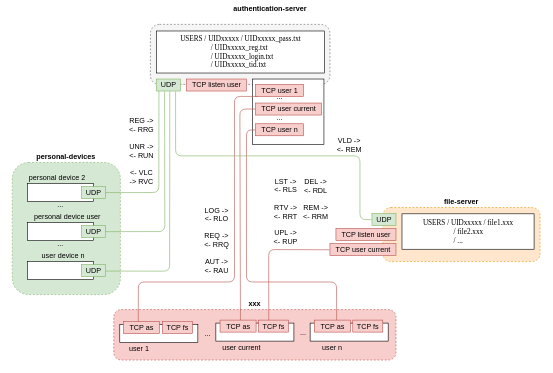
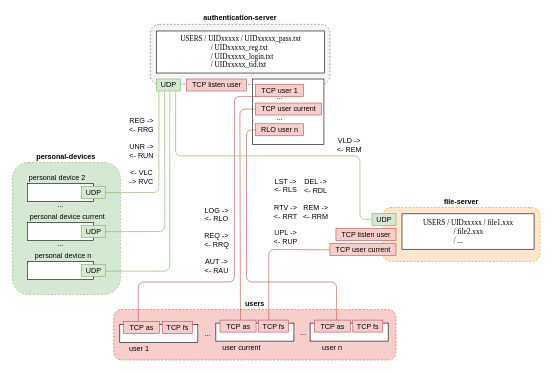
  <mxCell id="0" />
  <mxCell id="1" parent="0" />
  <mxCell id="2" value="" style="rounded=1;whiteSpace=wrap;html=1;fillColor=#f8cecc;dashed=1;strokeColor=#b85450;" vertex="1" parent="1"><mxGeometry x="189" y="515" width="470" height="84" as="geometry" /></mxCell>
  <mxCell id="3" value="" style="rounded=1;whiteSpace=wrap;html=1;fillColor=#d5e8d4;dashed=1;strokeColor=#82b366;" vertex="1" parent="1"><mxGeometry x="20" y="270" width="180" height="220" as="geometry" /></mxCell>
  <mxCell id="4" value="" style="rounded=1;whiteSpace=wrap;html=1;fillColor=#f5f5f5;strokeColor=#666666;dashed=1;fontColor=#333333;" vertex="1" parent="1"><mxGeometry x="250" y="40" width="299" height="100" as="geometry" /></mxCell>
  <mxCell id="5" value="" style="rounded=0;whiteSpace=wrap;html=1;" vertex="1" parent="1"><mxGeometry x="420" y="131" width="119" height="109" as="geometry" /></mxCell>
- <mxCell id="6" value="&lt;b&gt;authentication-server&lt;/b&gt;" style="text;html=1;strokeColor=none;fillColor=none;align=center;verticalAlign=middle;whiteSpace=wrap;rounded=0;" vertex="1" parent="1"><mxGeometry x="300" y="5" width="299" height="20" as="geometry" /></mxCell>
+ <mxCell id="6" value="&lt;b&gt;authentication-server&lt;/b&gt;" style="text;html=1;strokeColor=none;fillColor=none;align=center;verticalAlign=middle;whiteSpace=wrap;rounded=0;" vertex="1" parent="1"><mxGeometry x="250" y="20" width="299" height="20" as="geometry" /></mxCell>
  <mxCell id="7" value="UDP" style="text;html=1;align=center;verticalAlign=middle;resizable=0;points=[];autosize=1;fillColor=#d5e8d4;strokeColor=#82b366;" vertex="1" parent="1"><mxGeometry x="260" y="131" width="40" height="20" as="geometry" /></mxCell>
  <mxCell id="8" value="TCP listen user" style="text;html=1;align=center;verticalAlign=middle;resizable=0;points=[];autosize=1;fillColor=#f8cecc;strokeColor=#b85450;" vertex="1" parent="1"><mxGeometry x="310" y="131" width="100" height="20" as="geometry" /></mxCell>
  <mxCell id="9" value="TCP user 1" style="text;html=1;align=center;verticalAlign=middle;resizable=0;points=[];autosize=1;fillColor=#f8cecc;strokeColor=#b85450;" vertex="1" parent="1"><mxGeometry x="425" y="140" width="80" height="20" as="geometry" /></mxCell>
  <mxCell id="10" value="TCP user current" style="text;html=1;align=center;verticalAlign=middle;resizable=0;points=[];autosize=1;fillColor=#f8cecc;strokeColor=#b85450;" vertex="1" parent="1"><mxGeometry x="425" y="171" width="110" height="20" as="geometry" /></mxCell>
- <mxCell id="11" value="TCP user n" style="text;html=1;align=center;verticalAlign=middle;resizable=0;points=[];autosize=1;fillColor=#f8cecc;strokeColor=#b85450;" vertex="1" parent="1"><mxGeometry x="425" y="205.5" width="80" height="20" as="geometry" /></mxCell>
+ <mxCell id="11" value="RLO user n" style="text;html=1;align=center;verticalAlign=middle;resizable=0;points=[];autosize=1;fillColor=#f8cecc;strokeColor=#b85450;" vertex="1" parent="1"><mxGeometry x="425" y="205.5" width="80" height="20" as="geometry" /></mxCell>
  <mxCell id="12" value="..." style="text;html=1;align=center;verticalAlign=middle;resizable=0;points=[];autosize=1;" vertex="1" parent="1"><mxGeometry x="450" y="151" width="30" height="20" as="geometry" /></mxCell>
  <mxCell id="13" value="..." style="text;html=1;align=center;verticalAlign=middle;resizable=0;points=[];autosize=1;" vertex="1" parent="1"><mxGeometry x="450" y="185.5" width="30" height="20" as="geometry" /></mxCell>
  <mxCell id="14" value="" style="rounded=0;whiteSpace=wrap;html=1;" vertex="1" parent="1"><mxGeometry x="260" y="51" width="280" height="70" as="geometry" /></mxCell>
  <mxCell id="15" value="&lt;div style=&quot;text-align: left&quot;&gt;&lt;span&gt;&lt;font face=&quot;Lucida Console&quot;&gt;USERS / UIDxxxxx / UIDxxxxx_pass.txt&lt;/font&gt;&lt;/span&gt;&lt;/div&gt;&lt;div style=&quot;text-align: left&quot;&gt;&lt;span&gt;&lt;font face=&quot;Lucida Console&quot;&gt;&amp;nbsp; &amp;nbsp; &amp;nbsp; &amp;nbsp; &amp;nbsp; &amp;nbsp; &amp;nbsp; &amp;nbsp; &amp;nbsp;/ UIDxxxxx_reg.txt&lt;/font&gt;&lt;/span&gt;&lt;/div&gt;&lt;span&gt;&lt;div style=&quot;text-align: left&quot;&gt;&lt;span style=&quot;font-family: &amp;#34;lucida console&amp;#34;&quot;&gt;&amp;nbsp; &amp;nbsp; &amp;nbsp; &amp;nbsp; &amp;nbsp; &amp;nbsp; &amp;nbsp; &amp;nbsp; &amp;nbsp;/ UIDxxxxx_login.txt&lt;/span&gt;&lt;/div&gt;&lt;div style=&quot;text-align: left&quot;&gt;&lt;span style=&quot;font-family: &amp;#34;lucida console&amp;#34;&quot;&gt;&amp;nbsp; &amp;nbsp; &amp;nbsp; &amp;nbsp; &amp;nbsp; &amp;nbsp; &amp;nbsp; &amp;nbsp; &amp;nbsp;/ UIDxxxxx_tid.txt&lt;/span&gt;&lt;/div&gt;&lt;/span&gt;" style="text;html=1;align=center;verticalAlign=middle;resizable=0;points=[];autosize=1;" vertex="1" parent="1"><mxGeometry x="260" y="56" width="280" height="60" as="geometry" /></mxCell>
  <mxCell id="16" value="" style="rounded=1;whiteSpace=wrap;html=1;glass=0;dashed=1;fillColor=#ffe6cc;strokeColor=#d79b00;" vertex="1" parent="1"><mxGeometry x="637" y="345" width="262" height="90" as="geometry" /></mxCell>
  <mxCell id="17" value="&lt;b&gt;file-server&lt;/b&gt;" style="text;html=1;strokeColor=none;fillColor=none;align=center;verticalAlign=middle;whiteSpace=wrap;rounded=0;" vertex="1" parent="1"><mxGeometry x="637" y="325" width="262" height="20" as="geometry" /></mxCell>
  <mxCell id="18" value="UDP" style="text;html=1;align=center;verticalAlign=middle;resizable=0;points=[];autosize=1;fillColor=#d5e8d4;strokeColor=#82b366;" vertex="1" parent="1"><mxGeometry x="619" y="355" width="40" height="20" as="geometry" /></mxCell>
  <mxCell id="19" value="TCP listen user" style="text;html=1;align=center;verticalAlign=middle;resizable=0;points=[];autosize=1;fillColor=#f8cecc;strokeColor=#b85450;" vertex="1" parent="1"><mxGeometry x="559" y="380" width="100" height="20" as="geometry" /></mxCell>
  <mxCell id="20" value="TCP user current" style="text;html=1;align=center;verticalAlign=middle;resizable=0;points=[];autosize=1;fillColor=#f8cecc;strokeColor=#b85450;" vertex="1" parent="1"><mxGeometry x="549" y="405" width="110" height="20" as="geometry" /></mxCell>
  <mxCell id="21" value="" style="rounded=0;whiteSpace=wrap;html=1;" vertex="1" parent="1"><mxGeometry x="669" y="355.5" width="220" height="59" as="geometry" /></mxCell>
  <mxCell id="22" value="&lt;div style=&quot;text-align: left&quot;&gt;&lt;span&gt;&lt;font face=&quot;Lucida Console&quot;&gt;USERS / UIDxxxxx / file1.xxx&lt;/font&gt;&lt;/span&gt;&lt;/div&gt;&lt;div style=&quot;text-align: left&quot;&gt;&lt;span&gt;&lt;font face=&quot;Lucida Console&quot;&gt;&amp;nbsp; &amp;nbsp; &amp;nbsp; &amp;nbsp; &amp;nbsp; &amp;nbsp; &amp;nbsp; &amp;nbsp; &amp;nbsp;/&amp;nbsp;&lt;/font&gt;&lt;/span&gt;&lt;span style=&quot;font-family: &amp;#34;lucida console&amp;#34;&quot;&gt;file2&lt;/span&gt;&lt;span&gt;&lt;font face=&quot;Lucida Console&quot;&gt;.xxx&lt;/font&gt;&lt;/span&gt;&lt;/div&gt;&lt;div style=&quot;text-align: left&quot;&gt;&lt;span&gt;&lt;font face=&quot;Lucida Console&quot;&gt;&amp;nbsp; &amp;nbsp; &amp;nbsp; &amp;nbsp; &amp;nbsp; &amp;nbsp; &amp;nbsp; &amp;nbsp; &amp;nbsp;/ ...&lt;/font&gt;&amp;nbsp;&lt;/span&gt;&lt;/div&gt;" style="text;html=1;align=center;verticalAlign=middle;resizable=0;points=[];autosize=1;" vertex="1" parent="1"><mxGeometry x="669" y="360" width="220" height="50" as="geometry" /></mxCell>
  <mxCell id="23" value="" style="rounded=0;whiteSpace=wrap;html=1;" vertex="1" parent="1"><mxGeometry x="45" y="305" width="110" height="30" as="geometry" /></mxCell>
  <mxCell id="24" value="personal device 2" style="text;html=1;strokeColor=none;fillColor=none;align=center;verticalAlign=middle;whiteSpace=wrap;rounded=0;" vertex="1" parent="1"><mxGeometry x="45" y="285" width="100" height="20" as="geometry" /></mxCell>
  <mxCell id="25" value="UDP" style="text;html=1;align=center;verticalAlign=middle;resizable=0;points=[];autosize=1;fillColor=#d5e8d4;strokeColor=#82b366;" vertex="1" parent="1"><mxGeometry x="135" y="310" width="40" height="20" as="geometry" /></mxCell>
  <mxCell id="26" value="" style="rounded=0;whiteSpace=wrap;html=1;" vertex="1" parent="1"><mxGeometry x="45" y="370" width="110" height="30" as="geometry" /></mxCell>
- <mxCell id="27" value="personal device user" style="text;html=1;strokeColor=none;fillColor=none;align=center;verticalAlign=middle;whiteSpace=wrap;rounded=0;" vertex="1" parent="1"><mxGeometry x="45" y="350" width="134" height="20" as="geometry" /></mxCell>
+ <mxCell id="27" value="personal device current" style="text;html=1;strokeColor=none;fillColor=none;align=center;verticalAlign=middle;whiteSpace=wrap;rounded=0;" vertex="1" parent="1"><mxGeometry x="45" y="350" width="134" height="20" as="geometry" /></mxCell>
  <mxCell id="28" value="UDP" style="text;html=1;align=center;verticalAlign=middle;resizable=0;points=[];autosize=1;fillColor=#d5e8d4;strokeColor=#82b366;" vertex="1" parent="1"><mxGeometry x="135" y="375" width="40" height="20" as="geometry" /></mxCell>
  <mxCell id="29" value="..." style="text;html=1;align=center;verticalAlign=middle;resizable=0;points=[];autosize=1;" vertex="1" parent="1"><mxGeometry x="85" y="330" width="30" height="20" as="geometry" /></mxCell>
  <mxCell id="30" value="" style="rounded=0;whiteSpace=wrap;html=1;" vertex="1" parent="1"><mxGeometry x="45" y="435" width="110" height="30" as="geometry" /></mxCell>
- <mxCell id="31" value="user device n" style="text;html=1;strokeColor=none;fillColor=none;align=center;verticalAlign=middle;whiteSpace=wrap;rounded=0;" vertex="1" parent="1"><mxGeometry x="45" y="415" width="120" height="20" as="geometry" /></mxCell>
+ <mxCell id="31" value="personal device n" style="text;html=1;strokeColor=none;fillColor=none;align=center;verticalAlign=middle;whiteSpace=wrap;rounded=0;" vertex="1" parent="1"><mxGeometry x="45" y="415" width="120" height="20" as="geometry" /></mxCell>
  <mxCell id="32" value="UDP" style="text;html=1;align=center;verticalAlign=middle;resizable=0;points=[];autosize=1;fillColor=#d5e8d4;strokeColor=#82b366;" vertex="1" parent="1"><mxGeometry x="135" y="440" width="40" height="20" as="geometry" /></mxCell>
  <mxCell id="33" value="..." style="text;html=1;align=center;verticalAlign=middle;resizable=0;points=[];autosize=1;" vertex="1" parent="1"><mxGeometry x="85" y="395" width="30" height="20" as="geometry" /></mxCell>
  <mxCell id="34" value="" style="rounded=0;whiteSpace=wrap;html=1;" vertex="1" parent="1"><mxGeometry x="199" y="540" width="130" height="30" as="geometry" /></mxCell>
  <mxCell id="35" value="user 1" style="text;html=1;strokeColor=none;fillColor=none;align=center;verticalAlign=middle;whiteSpace=wrap;rounded=0;" vertex="1" parent="1"><mxGeometry x="209" y="570" width="45" height="20" as="geometry" /></mxCell>
  <mxCell id="36" value="TCP fs" style="text;html=1;align=center;verticalAlign=middle;resizable=0;points=[];autosize=1;fillColor=#f8cecc;strokeColor=#b85450;" vertex="1" parent="1"><mxGeometry x="270" y="535" width="50" height="20" as="geometry" /></mxCell>
  <mxCell id="37" value="..." style="text;html=1;align=center;verticalAlign=middle;resizable=0;points=[];autosize=1;" vertex="1" parent="1"><mxGeometry x="330" y="545" width="30" height="20" as="geometry" /></mxCell>
  <mxCell id="38" value="" style="endArrow=none;html=1;exitX=0.998;exitY=0.508;exitDx=0;exitDy=0;exitPerimeter=0;strokeColor=#82B366;entryX=0.106;entryY=1.017;entryDx=0;entryDy=0;entryPerimeter=0;" edge="1" parent="1" source="25" target="7"><mxGeometry width="50" height="50" relative="1" as="geometry"><mxPoint x="310" y="310" as="sourcePoint" /><mxPoint x="259" y="159" as="targetPoint" /><Array as="points"><mxPoint x="264" y="320" /></Array></mxGeometry></mxCell>
  <mxCell id="39" value="" style="endArrow=none;html=1;exitX=0.992;exitY=0.511;exitDx=0;exitDy=0;exitPerimeter=0;strokeColor=#82B366;entryX=0.339;entryY=1.027;entryDx=0;entryDy=0;entryPerimeter=0;" edge="1" parent="1" source="28" target="7"><mxGeometry width="50" height="50" relative="1" as="geometry"><mxPoint x="184.92" y="330.16" as="sourcePoint" /><mxPoint x="280" y="169" as="targetPoint" /><Array as="points"><mxPoint x="274" y="385" /></Array></mxGeometry></mxCell>
  <mxCell id="40" value="" style="endArrow=none;html=1;exitX=1.013;exitY=0.544;exitDx=0;exitDy=0;exitPerimeter=0;strokeColor=#82B366;entryX=0.556;entryY=1.007;entryDx=0;entryDy=0;entryPerimeter=0;" edge="1" parent="1" source="32" target="7"><mxGeometry width="50" height="50" relative="1" as="geometry"><mxPoint x="184.68" y="395.22" as="sourcePoint" /><mxPoint x="291" y="179" as="targetPoint" /><Array as="points"><mxPoint x="282" y="451" /></Array></mxGeometry></mxCell>
  <mxCell id="41" value="REG -&amp;gt;&lt;br&gt;&amp;lt;- RRG&lt;br&gt;&lt;br&gt;UNR -&amp;gt;&lt;br&gt;&amp;lt;- RUN&lt;br&gt;&lt;br&gt;&amp;lt;- VLC&lt;br&gt;-&amp;gt; RVC" style="text;html=1;align=center;verticalAlign=middle;resizable=0;points=[];autosize=1;" vertex="1" parent="1"><mxGeometry x="205" y="191" width="60" height="120" as="geometry" /></mxCell>
  <mxCell id="42" value="" style="endArrow=none;html=1;strokeColor=#B85450;exitX=0.413;exitY=0.038;exitDx=0;exitDy=0;exitPerimeter=0;" edge="1" parent="1" source="47"><mxGeometry width="50" height="50" relative="1" as="geometry"><mxPoint x="239" y="479" as="sourcePoint" /><mxPoint x="428" y="160" as="targetPoint" /><Array as="points"><mxPoint x="230" y="469" /><mxPoint x="390" y="469" /><mxPoint x="390" y="160" /></Array></mxGeometry></mxCell>
  <mxCell id="43" value="" style="endArrow=none;html=1;strokeColor=#B85450;" edge="1" parent="1" target="10"><mxGeometry width="50" height="50" relative="1" as="geometry"><mxPoint x="399.973" y="535" as="sourcePoint" /><mxPoint x="438" y="170" as="targetPoint" /><Array as="points"><mxPoint x="399" y="181" /></Array></mxGeometry></mxCell>
  <mxCell id="44" value="" style="endArrow=none;html=1;strokeColor=#B85450;exitX=0.553;exitY=0.012;exitDx=0;exitDy=0;exitPerimeter=0;" edge="1" parent="1" target="11"><mxGeometry width="50" height="50" relative="1" as="geometry"><mxPoint x="560.18" y="532.74" as="sourcePoint" /><mxPoint x="450" y="310" as="targetPoint" /><Array as="points"><mxPoint x="560" y="469" /><mxPoint x="410" y="469" /><mxPoint x="410" y="216" /></Array></mxGeometry></mxCell>
  <mxCell id="45" value="LOG -&amp;gt;&lt;br&gt;&amp;lt;- RLO&lt;br&gt;&lt;br&gt;REQ -&amp;gt;&lt;br&gt;&amp;lt;- RRQ&lt;br&gt;&lt;br&gt;AUT -&amp;gt;&lt;br&gt;&amp;lt;- RAU" style="text;html=1;align=center;verticalAlign=middle;resizable=0;points=[];autosize=1;" vertex="1" parent="1"><mxGeometry x="330" y="340" width="60" height="120" as="geometry" /></mxCell>
  <mxCell id="46" value="" style="endArrow=none;html=1;exitX=-0.016;exitY=0.511;exitDx=0;exitDy=0;exitPerimeter=0;strokeColor=#82B366;entryX=0.798;entryY=1.037;entryDx=0;entryDy=0;entryPerimeter=0;" edge="1" parent="1" source="18" target="7"><mxGeometry width="50" height="50" relative="1" as="geometry"><mxPoint x="185.52" y="460.88" as="sourcePoint" /><mxPoint x="301" y="159" as="targetPoint" /><Array as="points"><mxPoint x="599" y="365" /><mxPoint x="599" y="259" /><mxPoint x="292" y="259" /></Array></mxGeometry></mxCell>
  <mxCell id="47" value="TCP as" style="text;html=1;align=center;verticalAlign=middle;resizable=0;points=[];autosize=1;fillColor=#f8cecc;strokeColor=#b85450;" vertex="1" parent="1"><mxGeometry x="205" y="535" width="60" height="20" as="geometry" /></mxCell>
  <mxCell id="48" value="" style="rounded=0;whiteSpace=wrap;html=1;" vertex="1" parent="1"><mxGeometry x="359" y="537.5" width="130" height="30" as="geometry" /></mxCell>
  <mxCell id="49" value="user current" style="text;html=1;strokeColor=none;fillColor=none;align=center;verticalAlign=middle;whiteSpace=wrap;rounded=0;" vertex="1" parent="1"><mxGeometry x="365" y="567.5" width="74" height="20" as="geometry" /></mxCell>
  <mxCell id="50" value="TCP fs" style="text;html=1;align=center;verticalAlign=middle;resizable=0;points=[];autosize=1;fillColor=#f8cecc;strokeColor=#b85450;" vertex="1" parent="1"><mxGeometry x="430" y="532.5" width="50" height="20" as="geometry" /></mxCell>
  <mxCell id="51" value="..." style="text;html=1;align=center;verticalAlign=middle;resizable=0;points=[];autosize=1;" vertex="1" parent="1"><mxGeometry x="489" y="542.5" width="30" height="20" as="geometry" /></mxCell>
  <mxCell id="52" value="TCP as" style="text;html=1;align=center;verticalAlign=middle;resizable=0;points=[];autosize=1;fillColor=#f8cecc;strokeColor=#b85450;" vertex="1" parent="1"><mxGeometry x="366" y="532.5" width="60" height="20" as="geometry" /></mxCell>
  <mxCell id="53" value="user n" style="text;html=1;strokeColor=none;fillColor=none;align=center;verticalAlign=middle;whiteSpace=wrap;rounded=0;" vertex="1" parent="1"><mxGeometry x="521" y="567.5" width="64" height="20" as="geometry" /></mxCell>
  <mxCell id="54" value="" style="endArrow=none;html=1;strokeColor=#B85450;exitX=0.342;exitY=0.009;exitDx=0;exitDy=0;exitPerimeter=0;entryX=-0.003;entryY=0.519;entryDx=0;entryDy=0;entryPerimeter=0;" edge="1" parent="1" source="50" target="20"><mxGeometry width="50" height="50" relative="1" as="geometry"><mxPoint x="451" y="499" as="sourcePoint" /><mxPoint x="549" y="414" as="targetPoint" /><Array as="points"><mxPoint x="447" y="415" /></Array></mxGeometry></mxCell>
  <mxCell id="55" value="LST -&amp;gt;&lt;br&gt;&amp;lt;- RLS&lt;br&gt;&lt;br&gt;RTV -&amp;gt;&lt;br&gt;&amp;lt;- RRT&lt;br&gt;&lt;br&gt;UPL -&amp;gt;&lt;br&gt;&amp;lt;- RUP" style="text;html=1;align=center;verticalAlign=middle;resizable=0;points=[];autosize=1;" vertex="1" parent="1"><mxGeometry x="445" y="292" width="60" height="120" as="geometry" /></mxCell>
  <mxCell id="56" value="DEL -&amp;gt;&lt;br&gt;&amp;lt;- RDL&lt;br&gt;&lt;br&gt;REM -&amp;gt;&lt;br&gt;&amp;lt;- RRM" style="text;html=1;align=center;verticalAlign=middle;resizable=0;points=[];autosize=1;" vertex="1" parent="1"><mxGeometry x="495" y="296" width="60" height="70" as="geometry" /></mxCell>
  <mxCell id="57" value="VLD -&amp;gt;&lt;br&gt;&amp;lt;- REM" style="text;html=1;align=center;verticalAlign=middle;resizable=0;points=[];autosize=1;" vertex="1" parent="1"><mxGeometry x="556" y="225.5" width="50" height="30" as="geometry" /></mxCell>
  <mxCell id="58" value="" style="rounded=0;whiteSpace=wrap;html=1;" vertex="1" parent="1"><mxGeometry x="516" y="537.5" width="130" height="30" as="geometry" /></mxCell>
  <mxCell id="59" value="TCP fs" style="text;html=1;align=center;verticalAlign=middle;resizable=0;points=[];autosize=1;fillColor=#f8cecc;strokeColor=#b85450;" vertex="1" parent="1"><mxGeometry x="587" y="532.5" width="50" height="20" as="geometry" /></mxCell>
  <mxCell id="60" value="TCP as" style="text;html=1;align=center;verticalAlign=middle;resizable=0;points=[];autosize=1;fillColor=#f8cecc;strokeColor=#b85450;" vertex="1" parent="1"><mxGeometry x="523" y="532.5" width="60" height="20" as="geometry" /></mxCell>
  <mxCell id="61" value="&lt;b&gt;personal-devices&lt;/b&gt;" style="text;html=1;strokeColor=none;fillColor=none;align=center;verticalAlign=middle;whiteSpace=wrap;rounded=0;" vertex="1" parent="1"><mxGeometry x="20" y="250" width="179" height="20" as="geometry" /></mxCell>
- <mxCell id="62" value="&lt;b&gt;xxx&lt;/b&gt;" style="text;html=1;strokeColor=none;fillColor=none;align=center;verticalAlign=middle;whiteSpace=wrap;rounded=0;" vertex="1" parent="1"><mxGeometry x="189" y="495" width="470" height="20" as="geometry" /></mxCell>
+ <mxCell id="62" value="&lt;b&gt;users&lt;/b&gt;" style="text;html=1;strokeColor=none;fillColor=none;align=center;verticalAlign=middle;whiteSpace=wrap;rounded=0;" vertex="1" parent="1"><mxGeometry x="189" y="495" width="470" height="20" as="geometry" /></mxCell>
